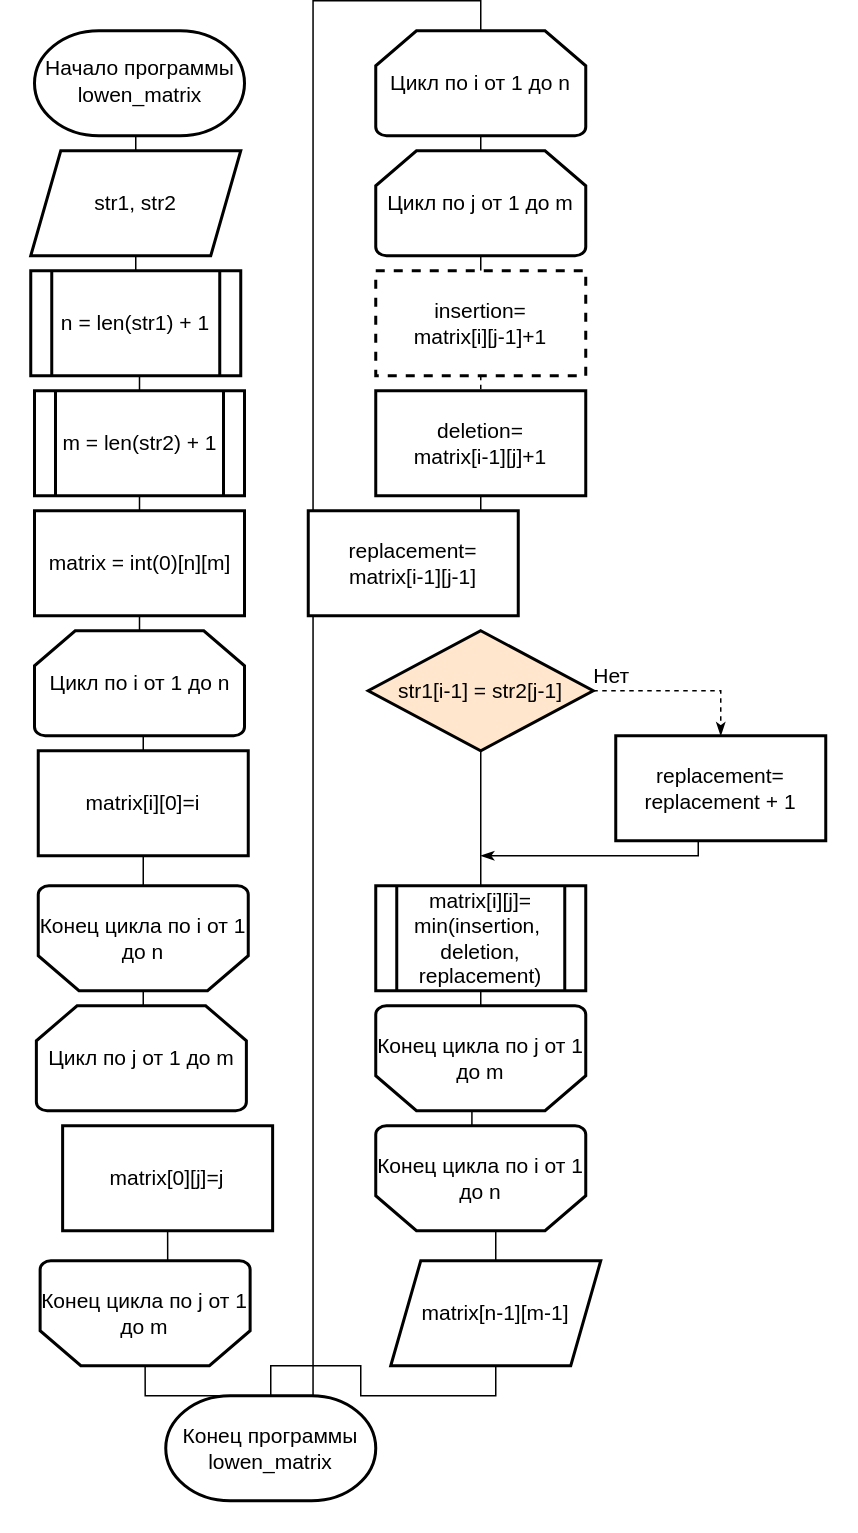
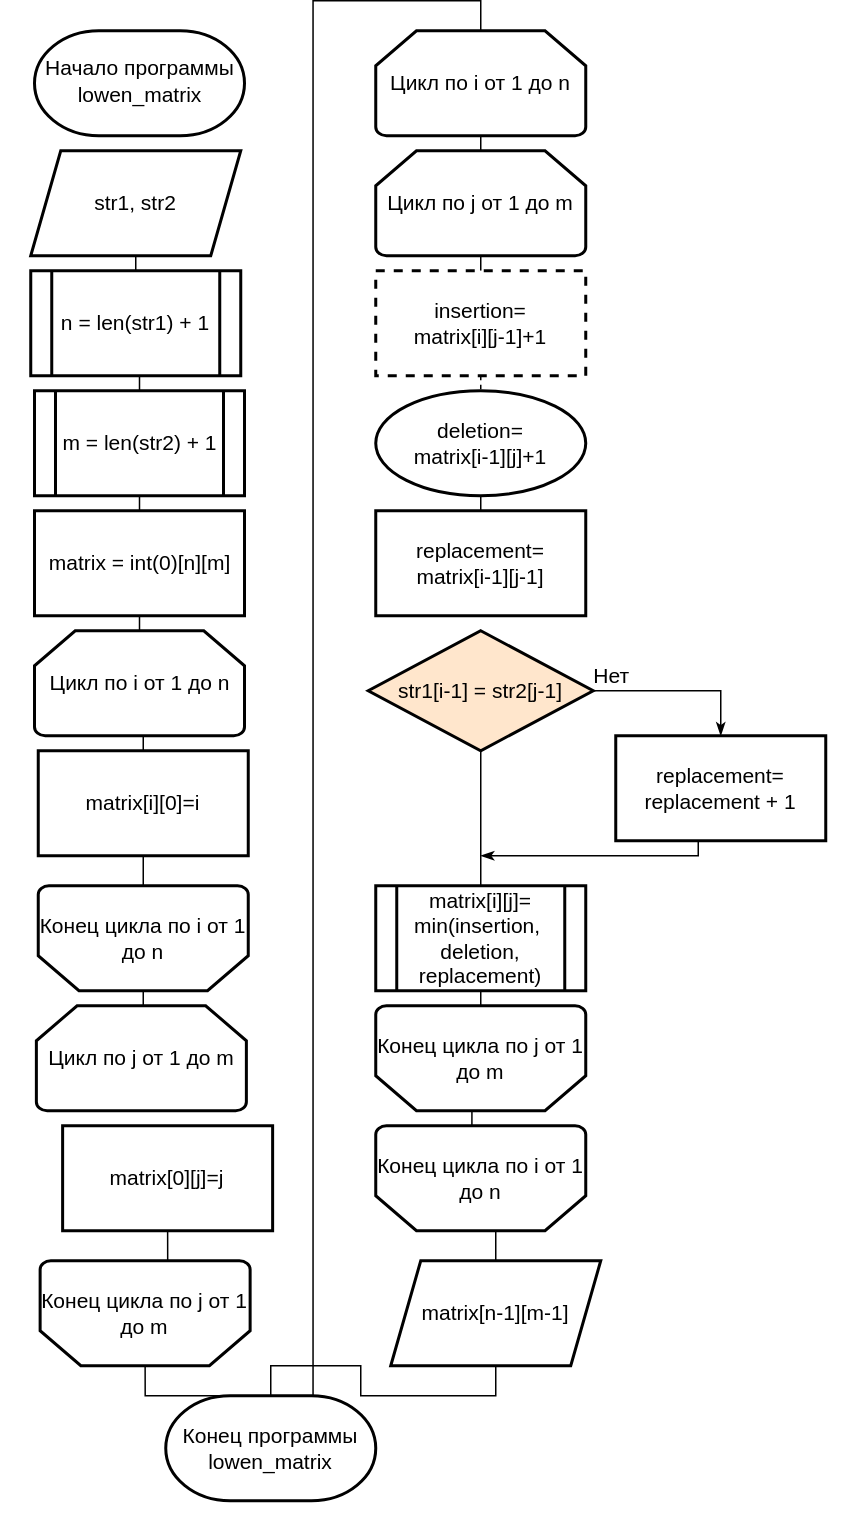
  <mxCell id="0" />
  <mxCell id="1" parent="0" />
  <mxCell id="2" style="edgeStyle=orthogonalEdgeStyle;rounded=0;orthogonalLoop=1;jettySize=auto;html=1;exitX=0.5;exitY=1;exitDx=0;exitDy=0;entryX=0.5;entryY=0;entryDx=0;entryDy=0;entryPerimeter=0;endArrow=none;endFill=0;" parent="1" edge="1"><mxGeometry relative="1" as="geometry"><mxPoint x="92.5" y="410" as="sourcePoint" /><mxPoint x="92.5" y="420" as="targetPoint" /></mxGeometry></mxCell>
- <mxCell id="3" style="edgeStyle=orthogonalEdgeStyle;rounded=0;orthogonalLoop=1;jettySize=auto;html=1;entryX=0.5;entryY=1;entryDx=0;entryDy=0;entryPerimeter=0;endArrow=none;endFill=0;" parent="1" source="6" target="4" edge="1"><mxGeometry relative="1" as="geometry" /></mxCell>
  <mxCell id="4" value="&lt;font style=&quot;font-size: 14px&quot;&gt;Начало программы&lt;br&gt;&lt;span style=&quot;line-height: 150%&quot;&gt;lowen_matrix&lt;/span&gt;&lt;/font&gt;" style="strokeWidth=2;html=1;shape=mxgraph.flowchart.terminator;whiteSpace=wrap;fontSize=14;fontFamily=Helvetica;" parent="1" vertex="1"><mxGeometry x="22.5" width="140" height="70" as="geometry" y="20" /></mxCell>
  <mxCell id="5" style="edgeStyle=orthogonalEdgeStyle;rounded=0;orthogonalLoop=1;jettySize=auto;html=1;exitX=0.5;exitY=1;exitDx=0;exitDy=0;entryX=0.5;entryY=0;entryDx=0;entryDy=0;endArrow=none;endFill=0;" parent="1" source="6" edge="1"><mxGeometry relative="1" as="geometry"><mxPoint x="90" y="180" as="targetPoint" /></mxGeometry></mxCell>
  <mxCell id="6" value="str1, str2" style="shape=parallelogram;perimeter=parallelogramPerimeter;whiteSpace=wrap;html=1;fixedSize=1;strokeWidth=2;fontSize=14;" parent="1" vertex="1"><mxGeometry x="20" y="100" width="140" height="70" as="geometry" /></mxCell>
  <mxCell id="7" value="m = len(str2) + 1" style="shape=process;whiteSpace=wrap;html=1;backgroundOutline=1;strokeWidth=2;fontSize=14;" parent="1" vertex="1"><mxGeometry x="22.5" y="260" width="140" height="70" as="geometry" /></mxCell>
  <mxCell id="8" style="edgeStyle=orthogonalEdgeStyle;rounded=0;orthogonalLoop=1;jettySize=auto;html=1;exitX=0.5;exitY=1;exitDx=0;exitDy=0;entryX=0.5;entryY=0;entryDx=0;entryDy=0;entryPerimeter=0;endArrow=none;endFill=0;" parent="1" target="7" edge="1"><mxGeometry relative="1" as="geometry"><mxPoint x="90" y="250" as="sourcePoint" /><mxPoint x="90" y="440" as="targetPoint" /></mxGeometry></mxCell>
  <mxCell id="9" style="edgeStyle=orthogonalEdgeStyle;rounded=0;orthogonalLoop=1;jettySize=auto;html=1;exitX=0.5;exitY=1;exitDx=0;exitDy=0;entryX=0.5;entryY=0;entryDx=0;entryDy=0;entryPerimeter=0;endArrow=none;endFill=0;" parent="1" source="7" edge="1"><mxGeometry relative="1" as="geometry"><mxPoint x="90" y="370" as="sourcePoint" /><mxPoint x="92.5" y="340" as="targetPoint" /></mxGeometry></mxCell>
  <mxCell id="10" value="n = len(str1) + 1" style="shape=process;whiteSpace=wrap;html=1;backgroundOutline=1;strokeWidth=2;fontSize=14;" parent="1" vertex="1"><mxGeometry x="20" y="180" width="140" height="70" as="geometry" /></mxCell>
  <mxCell id="11" value="matrix = int(0)[n][m]" style="rounded=0;whiteSpace=wrap;html=1;strokeWidth=2;fontSize=14;" parent="1" vertex="1"><mxGeometry x="22.5" y="340" width="140" height="70" as="geometry" /></mxCell>
  <mxCell id="12" style="edgeStyle=orthogonalEdgeStyle;rounded=0;orthogonalLoop=1;jettySize=auto;html=1;exitX=0.5;exitY=1;exitDx=0;exitDy=0;exitPerimeter=0;entryX=0.5;entryY=0;entryDx=0;entryDy=0;endArrow=none;endFill=0;" parent="1" source="13" edge="1"><mxGeometry relative="1" as="geometry"><mxPoint x="95" y="500" as="targetPoint" /></mxGeometry></mxCell>
  <mxCell id="13" value="Цикл по i от 1 до n" style="strokeWidth=2;html=1;shape=mxgraph.flowchart.loop_limit;whiteSpace=wrap;fontSize=14;" parent="1" vertex="1"><mxGeometry x="22.5" y="420" width="140" height="70" as="geometry" /></mxCell>
  <mxCell id="14" value="matrix[i][0]=i" style="rounded=0;whiteSpace=wrap;html=1;strokeWidth=2;fontSize=14;" parent="1" vertex="1"><mxGeometry x="25" y="500" width="140" height="70" as="geometry" /></mxCell>
  <mxCell id="15" value="Конец программы lowen_matrix" style="strokeWidth=2;html=1;shape=mxgraph.flowchart.terminator;whiteSpace=wrap;fontSize=14;" parent="1" vertex="1"><mxGeometry x="110" y="930" width="140" height="70" as="geometry" /></mxCell>
  <mxCell id="16" style="edgeStyle=orthogonalEdgeStyle;rounded=0;orthogonalLoop=1;jettySize=auto;html=1;exitX=0.5;exitY=1;exitDx=0;exitDy=0;entryX=0.5;entryY=0;entryDx=0;entryDy=0;entryPerimeter=0;endArrow=none;endFill=0;fontSize=14;" parent="1" source="18" target="15" edge="1"><mxGeometry relative="1" as="geometry" /></mxCell>
  <mxCell id="17" style="edgeStyle=orthogonalEdgeStyle;rounded=0;orthogonalLoop=1;jettySize=auto;html=1;exitX=0.5;exitY=0;exitDx=0;exitDy=0;endArrow=none;endFill=0;" parent="1" source="18" target="30" edge="1"><mxGeometry relative="1" as="geometry" /></mxCell>
  <mxCell id="18" value="matrix[n-1][m-1]" style="shape=parallelogram;perimeter=parallelogramPerimeter;whiteSpace=wrap;html=1;fixedSize=1;strokeWidth=2;fontSize=14;" parent="1" vertex="1"><mxGeometry x="260" y="840" width="140" height="70" as="geometry" /></mxCell>
  <mxCell id="19" style="edgeStyle=orthogonalEdgeStyle;rounded=0;orthogonalLoop=1;jettySize=auto;html=1;exitX=0.5;exitY=1;exitDx=0;exitDy=0;exitPerimeter=0;entryX=0.5;entryY=1;entryDx=0;entryDy=0;endArrow=none;endFill=0;" parent="1" source="20" target="14" edge="1"><mxGeometry relative="1" as="geometry" /></mxCell>
  <mxCell id="20" value="Конец цикла по i от 1 до n" style="strokeWidth=2;html=1;shape=mxgraph.flowchart.loop_limit;whiteSpace=wrap;direction=west;fontSize=14;" parent="1" vertex="1"><mxGeometry x="25" y="590" width="140" height="70" as="geometry" /></mxCell>
  <mxCell id="21" style="edgeStyle=orthogonalEdgeStyle;rounded=0;orthogonalLoop=1;jettySize=auto;html=1;exitX=0.5;exitY=0;exitDx=0;exitDy=0;exitPerimeter=0;entryX=0.5;entryY=0;entryDx=0;entryDy=0;entryPerimeter=0;endArrow=none;endFill=0;" parent="1" source="22" target="20" edge="1"><mxGeometry relative="1" as="geometry" /></mxCell>
  <mxCell id="22" value="Цикл по j от 1 до m" style="strokeWidth=2;html=1;shape=mxgraph.flowchart.loop_limit;whiteSpace=wrap;fontSize=14;" parent="1" vertex="1"><mxGeometry x="23.75" y="670" width="140" height="70" as="geometry" /></mxCell>
  <mxCell id="23" value="matrix[0][j]=j" style="rounded=0;whiteSpace=wrap;html=1;strokeWidth=2;fontSize=14;" parent="1" vertex="1"><mxGeometry x="41.25" y="750" width="140" height="70" as="geometry" /></mxCell>
  <mxCell id="24" style="edgeStyle=orthogonalEdgeStyle;rounded=0;orthogonalLoop=1;jettySize=auto;html=1;exitX=0.5;exitY=1;exitDx=0;exitDy=0;exitPerimeter=0;entryX=0.5;entryY=1;entryDx=0;entryDy=0;endArrow=none;endFill=0;" parent="1" source="26" target="23" edge="1"><mxGeometry relative="1" as="geometry" /></mxCell>
  <mxCell id="25" style="edgeStyle=orthogonalEdgeStyle;rounded=0;orthogonalLoop=1;jettySize=auto;html=1;entryX=0.5;entryY=0;entryDx=0;entryDy=0;entryPerimeter=0;endArrow=none;endFill=0;exitX=0.5;exitY=0;exitDx=0;exitDy=0;exitPerimeter=0;" parent="1" source="26" target="28" edge="1"><mxGeometry relative="1" as="geometry" /></mxCell>
  <mxCell id="26" value="Конец цикла по j от 1 до m" style="strokeWidth=2;html=1;shape=mxgraph.flowchart.loop_limit;whiteSpace=wrap;direction=west;fontSize=14;" parent="1" vertex="1"><mxGeometry x="26.25" y="840" width="140" height="70" as="geometry" /></mxCell>
  <mxCell id="27" style="edgeStyle=orthogonalEdgeStyle;rounded=0;orthogonalLoop=1;jettySize=auto;html=1;exitX=0.5;exitY=1;exitDx=0;exitDy=0;exitPerimeter=0;entryX=0.5;entryY=0;entryDx=0;entryDy=0;entryPerimeter=0;endArrow=none;endFill=0;" parent="1" source="28" target="32" edge="1"><mxGeometry relative="1" as="geometry" /></mxCell>
  <mxCell id="28" value="Цикл по i от 1 до n" style="strokeWidth=2;html=1;shape=mxgraph.flowchart.loop_limit;whiteSpace=wrap;fontSize=14;" parent="1" vertex="1"><mxGeometry x="250" width="140" height="70" as="geometry" y="20" /></mxCell>
  <mxCell id="29" style="edgeStyle=orthogonalEdgeStyle;rounded=0;orthogonalLoop=1;jettySize=auto;html=1;exitX=0.5;exitY=1;exitDx=0;exitDy=0;exitPerimeter=0;entryX=0.542;entryY=-0.003;entryDx=0;entryDy=0;entryPerimeter=0;endArrow=none;endFill=0;" parent="1" source="30" target="33" edge="1"><mxGeometry relative="1" as="geometry" /></mxCell>
  <mxCell id="30" value="Конец цикла по i от 1 до n" style="strokeWidth=2;html=1;shape=mxgraph.flowchart.loop_limit;whiteSpace=wrap;direction=west;fontSize=14;" parent="1" vertex="1"><mxGeometry x="250" y="750" width="140" height="70" as="geometry" /></mxCell>
  <mxCell id="31" style="edgeStyle=orthogonalEdgeStyle;rounded=0;orthogonalLoop=1;jettySize=auto;html=1;exitX=0.5;exitY=1;exitDx=0;exitDy=0;exitPerimeter=0;entryX=0.5;entryY=0;entryDx=0;entryDy=0;endArrow=none;endFill=0;" parent="1" source="32" target="35" edge="1"><mxGeometry relative="1" as="geometry" /></mxCell>
  <mxCell id="32" value="Цикл по j от 1 до m" style="strokeWidth=2;html=1;shape=mxgraph.flowchart.loop_limit;whiteSpace=wrap;fontSize=14;" parent="1" vertex="1"><mxGeometry x="250" y="100" width="140" height="70" as="geometry" /></mxCell>
  <mxCell id="33" value="Конец цикла по j от 1 до m" style="strokeWidth=2;html=1;shape=mxgraph.flowchart.loop_limit;whiteSpace=wrap;direction=west;fontSize=14;" parent="1" vertex="1"><mxGeometry x="250" y="670" width="140" height="70" as="geometry" /></mxCell>
  <mxCell id="34" style="edgeStyle=orthogonalEdgeStyle;rounded=0;orthogonalLoop=1;jettySize=auto;html=1;exitX=0.5;exitY=1;exitDx=0;exitDy=0;entryX=0.5;entryY=0;entryDx=0;entryDy=0;endArrow=none;endFill=0;dashed=1;" parent="1" source="35" target="37" edge="1"><mxGeometry relative="1" as="geometry" /></mxCell>
  <mxCell id="35" value="insertion=&lt;br&gt;matrix[i][j-1]+1" style="rounded=0;whiteSpace=wrap;html=1;strokeWidth=2;fontSize=14;dashed=1;" parent="1" vertex="1"><mxGeometry x="250" y="180" width="140" height="70" as="geometry" /></mxCell>
  <mxCell id="36" style="edgeStyle=orthogonalEdgeStyle;rounded=0;orthogonalLoop=1;jettySize=auto;html=1;exitX=0.5;exitY=1;exitDx=0;exitDy=0;entryX=0.5;entryY=0;entryDx=0;entryDy=0;endArrow=none;endFill=0;" parent="1" source="37" target="38" edge="1"><mxGeometry relative="1" as="geometry" /></mxCell>
- <mxCell id="37" value="deletion=&lt;br&gt;matrix[i-1][j]+1" style="rounded=0;whiteSpace=wrap;html=1;strokeWidth=2;fontSize=14;" parent="1" vertex="1"><mxGeometry x="250" y="260" width="140" height="70" as="geometry" /></mxCell>
- <mxCell id="38" value="replacement=&lt;br&gt;matrix[i-1][j-1]" style="rounded=0;whiteSpace=wrap;html=1;strokeWidth=2;fontSize=14;" parent="1" vertex="1"><mxGeometry x="205" y="340" width="140" height="70" as="geometry" /></mxCell>
- <mxCell id="39" value="Нет" style="edgeStyle=orthogonalEdgeStyle;rounded=0;orthogonalLoop=1;jettySize=auto;html=1;exitX=1;exitY=0.5;exitDx=0;exitDy=0;entryX=0.5;entryY=0;entryDx=0;entryDy=0;endArrow=classicThin;endFill=1;fontSize=14;dashed=1;" parent="1" source="41" target="43" edge="1"><mxGeometry x="-0.786" y="10" relative="1" as="geometry"><mxPoint as="offset" /><mxPoint x="415" y="540" as="targetPoint" /></mxGeometry></mxCell>
+ <mxCell id="37" value="deletion=&lt;br&gt;matrix[i-1][j]+1" style="ellipse;whiteSpace=wrap;html=1;strokeWidth=2;fontSize=14;" parent="1" vertex="1"><mxGeometry x="250" y="260" width="140" height="70" as="geometry" /></mxCell>
+ <mxCell id="38" value="replacement=&lt;br&gt;matrix[i-1][j-1]" style="rounded=0;whiteSpace=wrap;html=1;strokeWidth=2;fontSize=14;" parent="1" vertex="1"><mxGeometry x="250" y="340" width="140" height="70" as="geometry" /></mxCell>
+ <mxCell id="39" value="Нет" style="edgeStyle=orthogonalEdgeStyle;rounded=0;orthogonalLoop=1;jettySize=auto;html=1;exitX=1;exitY=0.5;exitDx=0;exitDy=0;entryX=0.5;entryY=0;entryDx=0;entryDy=0;endArrow=classicThin;endFill=1;fontSize=14;" parent="1" source="41" target="43" edge="1"><mxGeometry x="-0.786" y="10" relative="1" as="geometry"><mxPoint as="offset" /><mxPoint x="415" y="540" as="targetPoint" /></mxGeometry></mxCell>
  <mxCell id="40" style="edgeStyle=orthogonalEdgeStyle;rounded=0;orthogonalLoop=1;jettySize=auto;html=1;exitX=0.5;exitY=1;exitDx=0;exitDy=0;entryX=0.5;entryY=0;entryDx=0;entryDy=0;endArrow=none;endFill=0;" parent="1" source="41" target="45" edge="1"><mxGeometry relative="1" as="geometry" /></mxCell>
  <mxCell id="41" value="&lt;span style=&quot;font-size: 14px&quot;&gt;str1[i-1] = str2[j-1]&lt;/span&gt;" style="rhombus;whiteSpace=wrap;html=1;strokeWidth=2;fontSize=14;fillColor=#ffe6cc;" parent="1" vertex="1"><mxGeometry x="245" y="420" width="150" height="80" as="geometry" /></mxCell>
  <mxCell id="42" style="edgeStyle=orthogonalEdgeStyle;rounded=0;orthogonalLoop=1;jettySize=auto;html=1;endArrow=classicThin;endFill=1;" parent="1" source="43" edge="1"><mxGeometry relative="1" as="geometry"><mxPoint x="320" y="570" as="targetPoint" /><Array as="points"><mxPoint x="465" y="570" /></Array></mxGeometry></mxCell>
  <mxCell id="43" value="replacement=&lt;br&gt;replacement + 1" style="rounded=0;whiteSpace=wrap;html=1;strokeWidth=2;fontSize=14;" parent="1" vertex="1"><mxGeometry x="410" y="490" width="140" height="70" as="geometry" /></mxCell>
  <mxCell id="44" style="edgeStyle=orthogonalEdgeStyle;rounded=0;orthogonalLoop=1;jettySize=auto;html=1;exitX=0.5;exitY=1;exitDx=0;exitDy=0;entryX=0.5;entryY=1;entryDx=0;entryDy=0;entryPerimeter=0;endArrow=none;endFill=0;" parent="1" source="45" target="33" edge="1"><mxGeometry relative="1" as="geometry" /></mxCell>
  <mxCell id="45" value="matrix[i][j]=&lt;br&gt;min(insertion,&amp;nbsp; deletion, replacement)" style="shape=process;whiteSpace=wrap;html=1;backgroundOutline=1;strokeWidth=2;fontSize=14;" parent="1" vertex="1"><mxGeometry x="250" y="590" width="140" height="70" as="geometry" /></mxCell>
